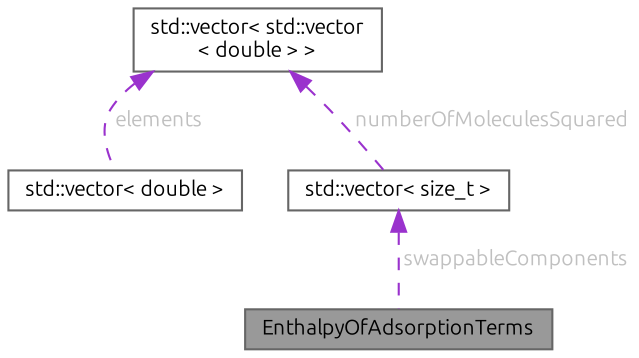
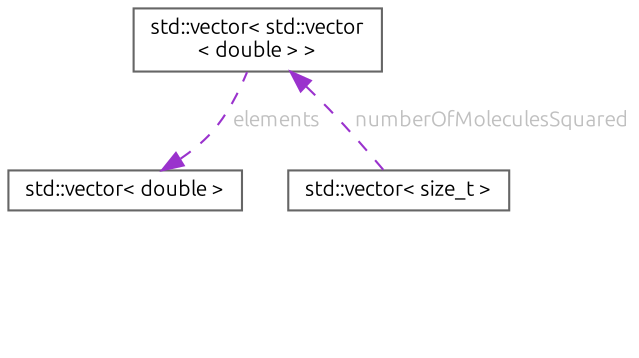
  digraph {
    fontname=Ubuntu
    node [color=gray40 fillcolor=white fontname=Ubuntu fontsize=10 shape=box style=filled]
    edge [color=darkorchid3 dir=back fontcolor=grey fontname=Ubuntu fontsize=10 labelfontname=Helvetica labelfontsize=10 style=dashed]
-   n1 [fillcolor=grey60 fontcolor=black height=0.2 label=EnthalpyOfAdsorptionTerms width=0.4]
    n2 [height=0.2 label="std::vector\< size_t \>" width=0.4]
    n3 [height=0.2 label="std::vector\< double \>" width=0.4]
    n4 [height=0.2 label="std::vector\< std::vector\l\< double \> \>" width=0.4]
-   n2 -> n1 [label=" swappableComponents"]
-   n4 -> n3 [label=" elements"]
+   n3 -> n4 [label=" elements"]
    n4 -> n2 [label=" numberOfMoleculesSquared"]
  }
